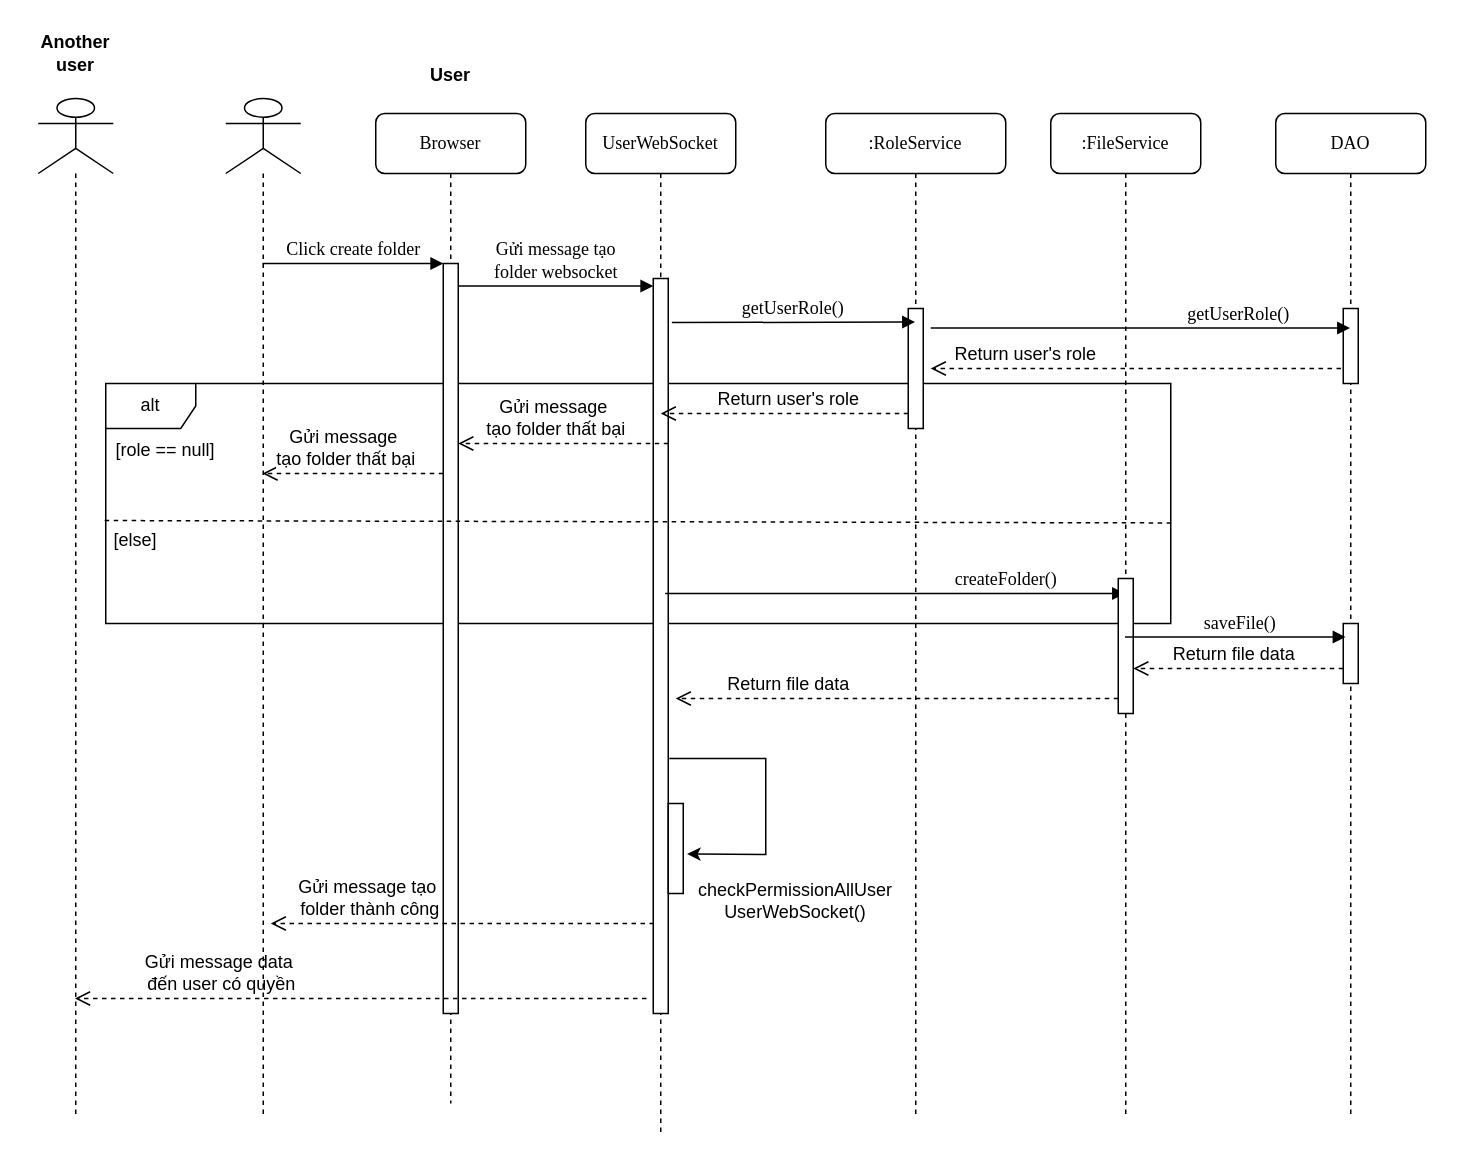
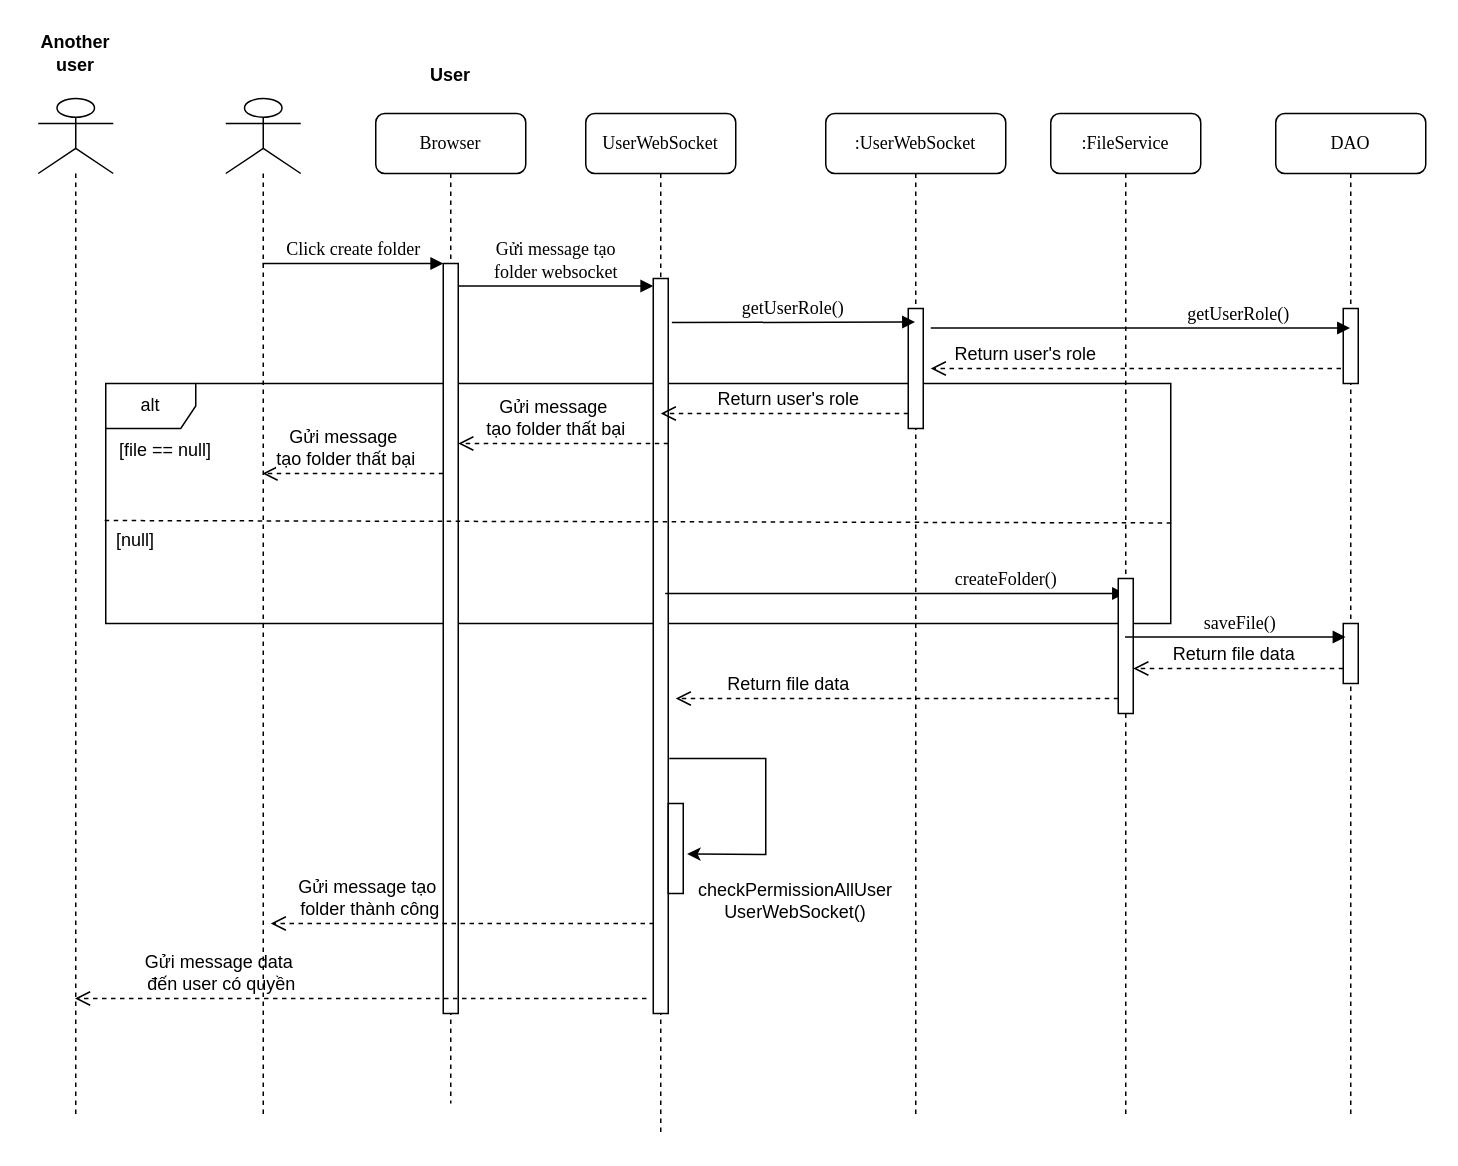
  <mxCell id="0" />
  <mxCell id="1" parent="0" />
  <mxCell id="2" value="alt" style="shape=umlFrame;whiteSpace=wrap;html=1;" vertex="1" parent="1"><mxGeometry x="70" y="255" width="710" height="160" as="geometry" /></mxCell>
  <mxCell id="3" value="UserWebSocket" style="shape=umlLifeline;perimeter=lifelinePerimeter;whiteSpace=wrap;html=1;container=1;collapsible=0;recursiveResize=0;outlineConnect=0;rounded=1;shadow=0;comic=0;labelBackgroundColor=none;strokeWidth=1;fontFamily=Verdana;fontSize=12;align=center;" vertex="1" parent="1"><mxGeometry x="390" y="75" width="100" height="680" as="geometry" /></mxCell>
  <mxCell id="4" value="Gửi message tạo&lt;br&gt;folder websocket" style="html=1;verticalAlign=bottom;endArrow=block;entryX=0;entryY=0;labelBackgroundColor=none;fontFamily=Verdana;fontSize=12;edgeStyle=elbowEdgeStyle;elbow=vertical;" edge="1" parent="3" source="19"><mxGeometry relative="1" as="geometry"><mxPoint x="-75.5" y="115" as="sourcePoint" /><mxPoint x="45" y="115" as="targetPoint" /></mxGeometry></mxCell>
  <mxCell id="5" value="" style="html=1;points=[];perimeter=orthogonalPerimeter;" vertex="1" parent="3"><mxGeometry x="45" y="110" width="10" height="490" as="geometry" /></mxCell>
  <mxCell id="6" value="" style="html=1;points=[];perimeter=orthogonalPerimeter;" vertex="1" parent="3"><mxGeometry x="55" y="460" width="10" height="60" as="geometry" /></mxCell>
  <mxCell id="7" value="" style="endArrow=classic;html=1;rounded=0;entryX=1.259;entryY=0.561;entryDx=0;entryDy=0;entryPerimeter=0;exitX=1.067;exitY=0.653;exitDx=0;exitDy=0;exitPerimeter=0;" edge="1" parent="3" source="5" target="6"><mxGeometry width="50" height="50" relative="1" as="geometry"><mxPoint x="60" y="430" as="sourcePoint" /><mxPoint x="120" y="530" as="targetPoint" /><Array as="points"><mxPoint x="120" y="430" /><mxPoint x="120" y="494" /></Array></mxGeometry></mxCell>
- <mxCell id="8" value=":RoleService" style="shape=umlLifeline;perimeter=lifelinePerimeter;whiteSpace=wrap;html=1;container=1;collapsible=0;recursiveResize=0;outlineConnect=0;rounded=1;shadow=0;comic=0;labelBackgroundColor=none;strokeWidth=1;fontFamily=Verdana;fontSize=12;align=center;" vertex="1" parent="1"><mxGeometry x="550" y="75" width="120" height="670" as="geometry" /></mxCell>
+ <mxCell id="8" value=":UserWebSocket" style="shape=umlLifeline;perimeter=lifelinePerimeter;whiteSpace=wrap;html=1;container=1;collapsible=0;recursiveResize=0;outlineConnect=0;rounded=1;shadow=0;comic=0;labelBackgroundColor=none;strokeWidth=1;fontFamily=Verdana;fontSize=12;align=center;" vertex="1" parent="1"><mxGeometry x="550" y="75" width="120" height="670" as="geometry" /></mxCell>
  <mxCell id="9" value="" style="html=1;points=[];perimeter=orthogonalPerimeter;" vertex="1" parent="8"><mxGeometry x="55" y="130" width="10" height="80" as="geometry" /></mxCell>
  <mxCell id="10" value="&lt;span style=&quot;font-size: 12px;&quot;&gt;Return user's role&lt;/span&gt;" style="html=1;verticalAlign=bottom;endArrow=open;dashed=1;endSize=8;rounded=0;" edge="1" parent="8" source="14"><mxGeometry x="0.559" relative="1" as="geometry"><mxPoint x="370" y="170" as="sourcePoint" /><mxPoint x="70" y="170" as="targetPoint" /><mxPoint x="1" as="offset" /></mxGeometry></mxCell>
  <mxCell id="11" value="&lt;span style=&quot;font-size: 12px;&quot;&gt;Return user's role&lt;/span&gt;" style="html=1;verticalAlign=bottom;endArrow=open;dashed=1;endSize=8;rounded=0;" edge="1" parent="8" source="9"><mxGeometry x="-0.032" relative="1" as="geometry"><mxPoint x="40" y="200" as="sourcePoint" /><mxPoint x="-110" y="200" as="targetPoint" /><mxPoint as="offset" /></mxGeometry></mxCell>
  <mxCell id="12" value="createFolder()" style="html=1;verticalAlign=bottom;endArrow=block;labelBackgroundColor=none;fontFamily=Verdana;fontSize=12;edgeStyle=elbowEdgeStyle;elbow=vertical;" edge="1" parent="8" target="24"><mxGeometry x="0.481" relative="1" as="geometry"><mxPoint x="-107" y="320" as="sourcePoint" /><mxPoint x="45" y="312.2" as="targetPoint" /><Array as="points"><mxPoint x="160" y="320" /><mxPoint x="20" y="295" /><mxPoint x="170" y="280" /><mxPoint x="180" y="300" /></Array><mxPoint as="offset" /></mxGeometry></mxCell>
  <mxCell id="13" value="&lt;span style=&quot;font-size: 12px;&quot;&gt;Return file data&lt;/span&gt;" style="html=1;verticalAlign=bottom;endArrow=open;dashed=1;endSize=8;rounded=0;" edge="1" parent="8"><mxGeometry x="0.49" relative="1" as="geometry"><mxPoint x="195" y="390" as="sourcePoint" /><mxPoint x="-100" y="390" as="targetPoint" /><mxPoint as="offset" /></mxGeometry></mxCell>
  <mxCell id="14" value="DAO" style="shape=umlLifeline;perimeter=lifelinePerimeter;whiteSpace=wrap;html=1;container=1;collapsible=0;recursiveResize=0;outlineConnect=0;rounded=1;shadow=0;comic=0;labelBackgroundColor=none;strokeWidth=1;fontFamily=Verdana;fontSize=12;align=center;" vertex="1" parent="1"><mxGeometry x="850" y="75" width="100" height="670" as="geometry" /></mxCell>
  <mxCell id="15" value="" style="html=1;points=[];perimeter=orthogonalPerimeter;" vertex="1" parent="14"><mxGeometry x="45" y="130" width="10" height="50" as="geometry" /></mxCell>
  <mxCell id="16" value="" style="html=1;points=[];perimeter=orthogonalPerimeter;" vertex="1" parent="14"><mxGeometry x="45" y="340" width="10" height="40" as="geometry" /></mxCell>
  <mxCell id="17" value="&lt;span style=&quot;font-size: 12px;&quot;&gt;Return file data&lt;/span&gt;" style="html=1;verticalAlign=bottom;endArrow=open;dashed=1;endSize=8;rounded=0;" edge="1" parent="14" target="25"><mxGeometry x="0.046" relative="1" as="geometry"><mxPoint x="45" y="370" as="sourcePoint" /><mxPoint x="-90" y="370" as="targetPoint" /><mxPoint as="offset" /></mxGeometry></mxCell>
  <mxCell id="18" value="Browser" style="shape=umlLifeline;perimeter=lifelinePerimeter;whiteSpace=wrap;html=1;container=1;collapsible=0;recursiveResize=0;outlineConnect=0;rounded=1;shadow=0;comic=0;labelBackgroundColor=none;strokeWidth=1;fontFamily=Verdana;fontSize=12;align=center;" vertex="1" parent="1"><mxGeometry x="250" y="75" width="100" height="660" as="geometry" /></mxCell>
  <mxCell id="19" value="" style="html=1;points=[];perimeter=orthogonalPerimeter;" vertex="1" parent="18"><mxGeometry x="45" y="100" width="10" height="500" as="geometry" /></mxCell>
  <mxCell id="20" value="&lt;span style=&quot;font-size: 12px;&quot;&gt;Gửi message&amp;nbsp;&lt;br&gt;tạo folder thất bại&lt;br&gt;&lt;/span&gt;" style="html=1;verticalAlign=bottom;endArrow=open;dashed=1;endSize=8;rounded=0;" edge="1" parent="18" target="22"><mxGeometry x="0.079" relative="1" as="geometry"><mxPoint x="45" y="240" as="sourcePoint" /><mxPoint x="-95" y="240" as="targetPoint" /><mxPoint as="offset" /></mxGeometry></mxCell>
  <mxCell id="21" value="&lt;span style=&quot;font-size: 12px;&quot;&gt;Gửi message data&amp;nbsp;&lt;br&gt;đến user có quyền&lt;br&gt;&lt;/span&gt;" style="html=1;verticalAlign=bottom;endArrow=open;dashed=1;endSize=8;rounded=0;" edge="1" parent="18" target="26"><mxGeometry x="0.49" relative="1" as="geometry"><mxPoint x="180.5" y="590" as="sourcePoint" /><mxPoint x="-190" y="590" as="targetPoint" /><mxPoint as="offset" /></mxGeometry></mxCell>
  <mxCell id="22" value="" style="shape=umlLifeline;participant=umlActor;perimeter=lifelinePerimeter;whiteSpace=wrap;html=1;container=1;collapsible=0;recursiveResize=0;verticalAlign=top;spacingTop=36;outlineConnect=0;fontSize=12;size=50;" vertex="1" parent="1"><mxGeometry x="150" y="65" width="50" height="680" as="geometry" /></mxCell>
  <mxCell id="23" value="User" style="text;html=1;strokeColor=none;fillColor=none;align=center;verticalAlign=middle;whiteSpace=wrap;rounded=0;fontStyle=1" vertex="1" parent="1"><mxGeometry x="270" y="35" width="60" height="30" as="geometry" /></mxCell>
  <mxCell id="24" value=":FileService" style="shape=umlLifeline;perimeter=lifelinePerimeter;whiteSpace=wrap;html=1;container=1;collapsible=0;recursiveResize=0;outlineConnect=0;rounded=1;shadow=0;comic=0;labelBackgroundColor=none;strokeWidth=1;fontFamily=Verdana;fontSize=12;align=center;" vertex="1" parent="1"><mxGeometry x="700" y="75" width="100" height="670" as="geometry" /></mxCell>
  <mxCell id="25" value="" style="html=1;points=[];perimeter=orthogonalPerimeter;" vertex="1" parent="24"><mxGeometry x="45" y="310" width="10" height="90" as="geometry" /></mxCell>
  <mxCell id="26" value="" style="shape=umlLifeline;participant=umlActor;perimeter=lifelinePerimeter;whiteSpace=wrap;html=1;container=1;collapsible=0;recursiveResize=0;verticalAlign=top;spacingTop=36;outlineConnect=0;fontSize=12;size=50;" vertex="1" parent="1"><mxGeometry x="25" y="65" width="50" height="680" as="geometry" /></mxCell>
  <mxCell id="27" value="Another user" style="text;html=1;strokeColor=none;fillColor=none;align=center;verticalAlign=middle;whiteSpace=wrap;rounded=0;fontStyle=1" vertex="1" parent="1"><mxGeometry x="20" y="20" width="60" height="30" as="geometry" /></mxCell>
  <mxCell id="28" value="Click create folder" style="html=1;verticalAlign=bottom;endArrow=block;entryX=0;entryY=0;labelBackgroundColor=none;fontFamily=Verdana;fontSize=12;edgeStyle=elbowEdgeStyle;elbow=vertical;" edge="1" parent="1"><mxGeometry relative="1" as="geometry"><mxPoint x="174.5" y="175" as="sourcePoint" /><mxPoint x="295" y="175" as="targetPoint" /></mxGeometry></mxCell>
  <mxCell id="29" value="getUserRole()" style="html=1;verticalAlign=bottom;endArrow=block;labelBackgroundColor=none;fontFamily=Verdana;fontSize=12;edgeStyle=elbowEdgeStyle;elbow=vertical;exitX=1.24;exitY=0.06;exitDx=0;exitDy=0;exitPerimeter=0;" edge="1" parent="1" source="5" target="8"><mxGeometry relative="1" as="geometry"><mxPoint x="450" y="200" as="sourcePoint" /><mxPoint x="570" y="200" as="targetPoint" /></mxGeometry></mxCell>
  <mxCell id="30" value="&lt;span style=&quot;font-size: 12px;&quot;&gt;Gửi message&amp;nbsp;&lt;/span&gt;&lt;br style=&quot;border-color: var(--border-color); font-size: 12px;&quot;&gt;&lt;span style=&quot;font-size: 12px;&quot;&gt;tạo folder thất bại&lt;/span&gt;&lt;span style=&quot;font-size: 12px;&quot;&gt;&lt;br&gt;&lt;/span&gt;" style="html=1;verticalAlign=bottom;endArrow=open;dashed=1;endSize=8;rounded=0;" edge="1" parent="1" target="19"><mxGeometry x="0.071" relative="1" as="geometry"><mxPoint x="445" y="295" as="sourcePoint" /><mxPoint x="310" y="295" as="targetPoint" /><mxPoint as="offset" /></mxGeometry></mxCell>
  <mxCell id="31" value="" style="endArrow=none;dashed=1;html=1;rounded=0;exitX=-0.001;exitY=0.571;exitDx=0;exitDy=0;exitPerimeter=0;entryX=1.004;entryY=0.581;entryDx=0;entryDy=0;entryPerimeter=0;" edge="1" parent="1" source="2" target="2"><mxGeometry width="50" height="50" relative="1" as="geometry"><mxPoint x="360" y="385" as="sourcePoint" /><mxPoint x="410" y="335" as="targetPoint" /></mxGeometry></mxCell>
- <mxCell id="32" value="[role == null]" style="text;html=1;strokeColor=none;fillColor=none;align=center;verticalAlign=middle;whiteSpace=wrap;rounded=0;" vertex="1" parent="1"><mxGeometry x="70" y="285" width="80" height="30" as="geometry" /></mxCell>
- <mxCell id="33" value="[else]" style="text;html=1;strokeColor=none;fillColor=none;align=center;verticalAlign=middle;whiteSpace=wrap;rounded=0;" vertex="1" parent="1"><mxGeometry x="50" y="345" width="80" height="30" as="geometry" /></mxCell>
+ <mxCell id="32" value="[file == null]" style="text;html=1;strokeColor=none;fillColor=none;align=center;verticalAlign=middle;whiteSpace=wrap;rounded=0;" vertex="1" parent="1"><mxGeometry x="70" y="285" width="80" height="30" as="geometry" /></mxCell>
+ <mxCell id="33" value="[null]" style="text;html=1;strokeColor=none;fillColor=none;align=center;verticalAlign=middle;whiteSpace=wrap;rounded=0;" vertex="1" parent="1"><mxGeometry x="50" y="345" width="80" height="30" as="geometry" /></mxCell>
  <mxCell id="34" value="&lt;span style=&quot;font-size: 12px;&quot;&gt;Gửi message tạo&amp;nbsp;&lt;br&gt;folder thành công&lt;br&gt;&lt;/span&gt;" style="html=1;verticalAlign=bottom;endArrow=open;dashed=1;endSize=8;rounded=0;" edge="1" parent="1"><mxGeometry x="0.49" relative="1" as="geometry"><mxPoint x="435.5" y="615" as="sourcePoint" /><mxPoint x="180" y="615" as="targetPoint" /><mxPoint as="offset" /></mxGeometry></mxCell>
  <mxCell id="35" value="getUserRole()" style="html=1;verticalAlign=bottom;endArrow=block;labelBackgroundColor=none;fontFamily=Verdana;fontSize=12;edgeStyle=elbowEdgeStyle;elbow=vertical;exitX=1.5;exitY=0.162;exitDx=0;exitDy=0;exitPerimeter=0;" edge="1" parent="1" target="14" source="9"><mxGeometry x="0.464" relative="1" as="geometry"><mxPoint x="620" y="218" as="sourcePoint" /><mxPoint x="720" y="218" as="targetPoint" /><mxPoint as="offset" /><Array as="points"><mxPoint x="610" y="218" /></Array></mxGeometry></mxCell>
  <mxCell id="36" value="saveFile()" style="html=1;verticalAlign=bottom;endArrow=block;labelBackgroundColor=none;fontFamily=Verdana;fontSize=12;edgeStyle=elbowEdgeStyle;elbow=vertical;entryX=0.152;entryY=0.223;entryDx=0;entryDy=0;entryPerimeter=0;" edge="1" parent="1" source="24" target="16"><mxGeometry x="0.035" relative="1" as="geometry"><mxPoint x="598.4" y="425" as="sourcePoint" /><mxPoint x="905" y="425" as="targetPoint" /><mxPoint as="offset" /></mxGeometry></mxCell>
  <mxCell id="37" value="checkPermissionAllUser&lt;br&gt;UserWebSocket()" style="text;html=1;strokeColor=none;fillColor=none;align=center;verticalAlign=middle;whiteSpace=wrap;rounded=0;" vertex="1" parent="1"><mxGeometry x="390" y="585" width="280" height="30" as="geometry" /></mxCell>
